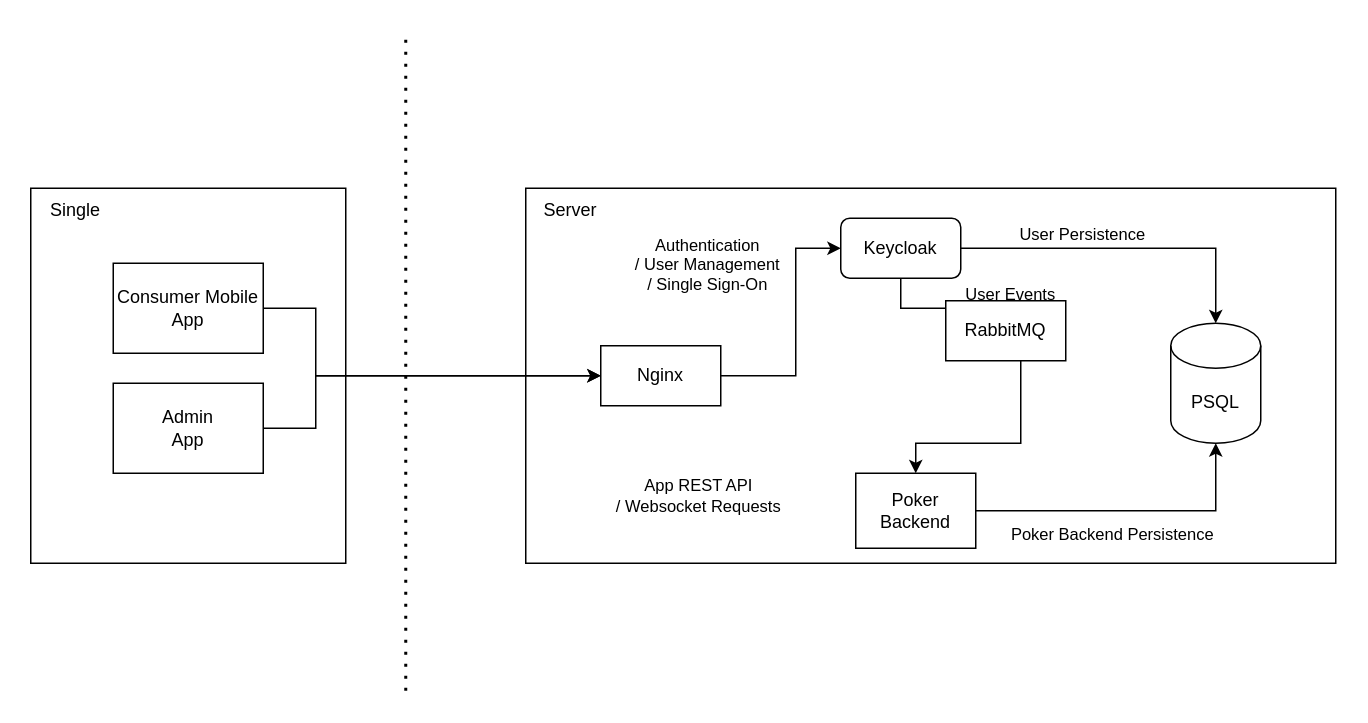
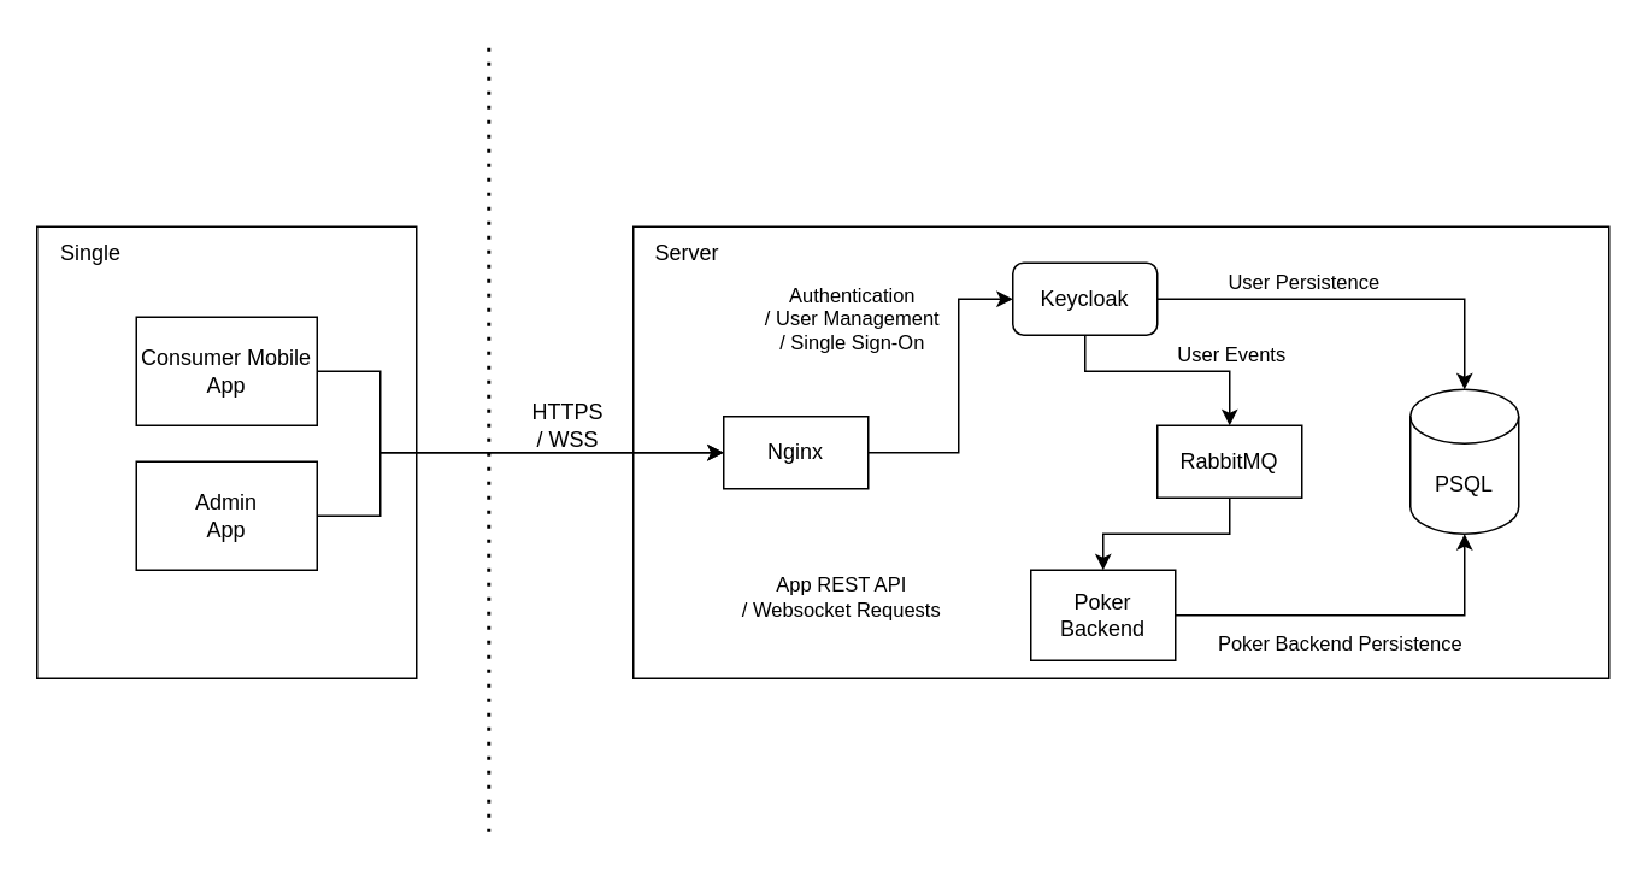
  <mxCell id="0" />
  <mxCell id="1" parent="0" />
  <mxCell id="2" value="" style="rounded=0;whiteSpace=wrap;html=1;" vertex="1" parent="1"><mxGeometry x="350" y="125" width="540" height="250" as="geometry" /></mxCell>
  <mxCell id="3" value="" style="rounded=0;whiteSpace=wrap;html=1;" vertex="1" parent="1"><mxGeometry x="20" y="125" width="210" height="250" as="geometry" /></mxCell>
  <mxCell id="4" style="edgeStyle=orthogonalEdgeStyle;rounded=0;orthogonalLoop=1;jettySize=auto;html=1;entryX=0;entryY=0.5;entryDx=0;entryDy=0;" edge="1" parent="1" source="6" target="11"><mxGeometry relative="1" as="geometry"><Array as="points"><mxPoint x="530" y="250" /><mxPoint x="530" y="165" /></Array></mxGeometry></mxCell>
  <mxCell id="5" value="Authentication &lt;br&gt;/ User Management&lt;br&gt;/ Single Sign-On" style="edgeLabel;html=1;align=center;verticalAlign=middle;resizable=0;points=[];" vertex="1" connectable="0" parent="4"><mxGeometry x="0.127" y="-4" relative="1" as="geometry"><mxPoint x="-64" y="-32" as="offset" /></mxGeometry></mxCell>
  <mxCell id="6" value="Nginx" style="rounded=0;whiteSpace=wrap;html=1;" vertex="1" parent="1"><mxGeometry x="400" y="230" width="80" height="40" as="geometry" /></mxCell>
  <mxCell id="7" style="edgeStyle=orthogonalEdgeStyle;rounded=0;orthogonalLoop=1;jettySize=auto;html=1;entryX=0.5;entryY=0;entryDx=0;entryDy=0;" edge="1" parent="1" source="11" target="16"><mxGeometry relative="1" as="geometry"><Array as="points"><mxPoint x="600" y="205" /><mxPoint x="680" y="205" /></Array></mxGeometry></mxCell>
  <mxCell id="8" value="User Events" style="edgeLabel;html=1;align=center;verticalAlign=middle;resizable=0;points=[];" vertex="1" connectable="0" parent="7"><mxGeometry x="0.061" y="-1" relative="1" as="geometry"><mxPoint x="31" y="-11" as="offset" /></mxGeometry></mxCell>
  <mxCell id="9" style="edgeStyle=orthogonalEdgeStyle;rounded=0;orthogonalLoop=1;jettySize=auto;html=1;" edge="1" parent="1" source="11" target="22"><mxGeometry relative="1" as="geometry" /></mxCell>
  <mxCell id="10" value="User Persistence" style="edgeLabel;html=1;align=center;verticalAlign=middle;resizable=0;points=[];" vertex="1" connectable="0" parent="9"><mxGeometry x="0.091" y="1" relative="1" as="geometry"><mxPoint x="-40" y="-9" as="offset" /></mxGeometry></mxCell>
  <mxCell id="11" value="&lt;div&gt;Keycloak&lt;/div&gt;" style="whiteSpace=wrap;html=1;rounded=1;" vertex="1" parent="1"><mxGeometry x="560" y="145" width="80" height="40" as="geometry" /></mxCell>
  <mxCell id="12" style="edgeStyle=orthogonalEdgeStyle;rounded=0;orthogonalLoop=1;jettySize=auto;html=1;" edge="1" parent="1" source="14" target="22"><mxGeometry relative="1" as="geometry" /></mxCell>
  <mxCell id="13" value="Poker Backend Persistence" style="edgeLabel;html=1;align=center;verticalAlign=middle;resizable=0;points=[];" vertex="1" connectable="0" parent="12"><mxGeometry x="-0.21" y="-2" relative="1" as="geometry"><mxPoint x="9" y="13" as="offset" /></mxGeometry></mxCell>
  <mxCell id="14" value="Poker Backend" style="rounded=0;whiteSpace=wrap;html=1;" vertex="1" parent="1"><mxGeometry x="570" y="315" width="80" height="50" as="geometry" /></mxCell>
  <mxCell id="15" style="edgeStyle=orthogonalEdgeStyle;rounded=0;orthogonalLoop=1;jettySize=auto;html=1;entryX=0.5;entryY=0;entryDx=0;entryDy=0;" edge="1" parent="1" source="16" target="14"><mxGeometry relative="1" as="geometry"><Array as="points"><mxPoint x="680" y="295" /><mxPoint x="610" y="295" /></Array></mxGeometry></mxCell>
- <mxCell id="16" value="RabbitMQ" style="rounded=0;whiteSpace=wrap;html=1;" vertex="1" parent="1"><mxGeometry x="630" y="200" width="80" height="40" as="geometry" /></mxCell>
+ <mxCell id="16" value="RabbitMQ" style="rounded=0;whiteSpace=wrap;html=1;" vertex="1" parent="1"><mxGeometry x="640" y="235" width="80" height="40" as="geometry" /></mxCell>
  <mxCell id="17" style="edgeStyle=orthogonalEdgeStyle;rounded=0;orthogonalLoop=1;jettySize=auto;html=1;entryX=0;entryY=0.5;entryDx=0;entryDy=0;" edge="1" parent="1" source="18" target="6"><mxGeometry relative="1" as="geometry"><Array as="points"><mxPoint x="210" y="285" /><mxPoint x="210" y="250" /></Array></mxGeometry></mxCell>
  <mxCell id="18" value="&lt;div&gt;Admin&lt;/div&gt;&lt;div&gt;App&lt;br&gt;&lt;/div&gt;" style="rounded=0;whiteSpace=wrap;html=1;" vertex="1" parent="1"><mxGeometry x="75" y="255" width="100" height="60" as="geometry" /></mxCell>
  <mxCell id="19" value="" style="edgeStyle=orthogonalEdgeStyle;rounded=0;orthogonalLoop=1;jettySize=auto;html=1;" edge="1" parent="1" source="20" target="6"><mxGeometry relative="1" as="geometry"><Array as="points"><mxPoint x="210" y="205" /><mxPoint x="210" y="250" /></Array></mxGeometry></mxCell>
  <mxCell id="20" value="Consumer Mobile App" style="rounded=0;whiteSpace=wrap;html=1;" vertex="1" parent="1"><mxGeometry x="75" y="175" width="100" height="60" as="geometry" /></mxCell>
  <mxCell id="21" value="Single" style="text;html=1;strokeColor=none;fillColor=none;align=center;verticalAlign=middle;whiteSpace=wrap;rounded=0;" vertex="1" parent="1"><mxGeometry x="20" y="125" width="60" height="30" as="geometry" /></mxCell>
  <mxCell id="22" value="PSQL" style="shape=cylinder3;whiteSpace=wrap;html=1;boundedLbl=1;backgroundOutline=1;size=15;" vertex="1" parent="1"><mxGeometry x="780" y="215" width="60" height="80" as="geometry" /></mxCell>
  <mxCell id="23" value="Server" style="text;html=1;strokeColor=none;fillColor=none;align=center;verticalAlign=middle;whiteSpace=wrap;rounded=0;" vertex="1" parent="1"><mxGeometry x="350" y="125" width="60" height="30" as="geometry" /></mxCell>
  <mxCell id="24" value="App REST API&lt;br&gt;/ Websocket Requests" style="edgeLabel;html=1;align=center;verticalAlign=middle;resizable=0;points=[];" vertex="1" connectable="0" parent="1"><mxGeometry x="460" y="235" as="geometry"><mxPoint x="4" y="94" as="offset" /></mxGeometry></mxCell>
  <mxCell id="25" value="" style="endArrow=none;dashed=1;html=1;dashPattern=1 3;strokeWidth=2;rounded=0;" edge="1" parent="1"><mxGeometry width="50" height="50" relative="1" as="geometry"><mxPoint x="270" y="460" as="sourcePoint" /><mxPoint x="270" y="20" as="targetPoint" /></mxGeometry></mxCell>
+ <mxCell id="26" value="&lt;div&gt;HTTPS&lt;/div&gt;&lt;div&gt;/ WSS&lt;/div&gt;" style="text;html=1;strokeColor=none;fillColor=none;align=center;verticalAlign=middle;whiteSpace=wrap;rounded=0;" vertex="1" parent="1"><mxGeometry x="284" y="220" width="60" height="30" as="geometry" /></mxCell>
